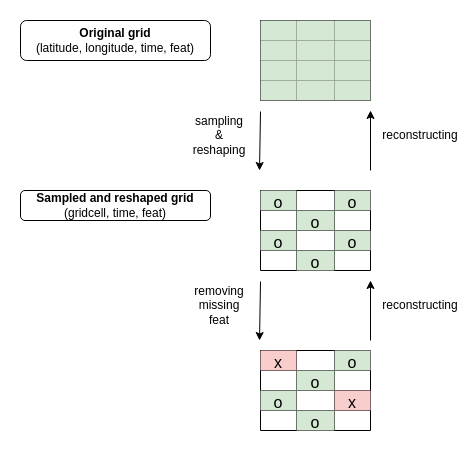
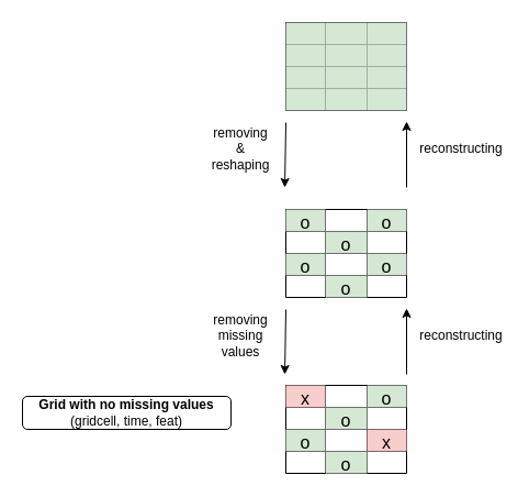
  <mxCell id="0" />
  <mxCell id="1" parent="0" />
- <mxCell id="2" value="&lt;b&gt;Original grid&lt;/b&gt;&lt;br&gt;(latitude, longitude, time, feat)" style="rounded=1;whiteSpace=wrap;html=1;" vertex="1" parent="1"><mxGeometry x="20" y="20" width="190" height="40" as="geometry" /></mxCell>
- <mxCell id="3" value="&lt;b&gt;Sampled and reshaped grid&lt;br&gt;&lt;/b&gt;(gridcell, time, feat)" style="rounded=1;whiteSpace=wrap;html=1;" vertex="1" parent="1"><mxGeometry x="20" y="190" width="190" height="30" as="geometry" /></mxCell>
+ <mxCell id="4" value="&lt;b&gt;Grid with no missing values&lt;br&gt;&lt;/b&gt;(gridcell, time, feat)" style="rounded=1;whiteSpace=wrap;html=1;" vertex="1" parent="1"><mxGeometry x="20" y="360" width="190" height="30" as="geometry" /></mxCell>
  <mxCell id="5" value="" style="shape=table;startSize=0;container=1;collapsible=0;childLayout=tableLayout;fontSize=16;" vertex="1" parent="1"><mxGeometry x="260" y="20" width="110" height="80" as="geometry" /></mxCell>
  <mxCell id="6" value="" style="shape=tableRow;horizontal=0;startSize=0;swimlaneHead=0;swimlaneBody=0;strokeColor=inherit;top=0;left=0;bottom=0;right=0;collapsible=0;dropTarget=0;fillColor=none;points=[[0,0.5],[1,0.5]];portConstraint=eastwest;fontSize=16;" vertex="1" parent="5"><mxGeometry width="110" height="20" as="geometry" /></mxCell>
  <mxCell id="7" value="" style="shape=partialRectangle;html=1;whiteSpace=wrap;connectable=0;strokeColor=#82b366;overflow=hidden;fillColor=#d5e8d4;top=0;left=0;bottom=0;right=0;pointerEvents=1;fontSize=16;perimeterSpacing=2;" vertex="1" parent="6"><mxGeometry width="36" height="20" as="geometry"><mxRectangle width="36" height="20" as="alternateBounds" /></mxGeometry></mxCell>
  <mxCell id="8" value="" style="shape=partialRectangle;html=1;whiteSpace=wrap;connectable=0;strokeColor=#82b366;overflow=hidden;fillColor=#d5e8d4;top=0;left=0;bottom=0;right=0;pointerEvents=1;fontSize=16;perimeterSpacing=2;" vertex="1" parent="6"><mxGeometry x="36" width="38" height="20" as="geometry"><mxRectangle width="38" height="20" as="alternateBounds" /></mxGeometry></mxCell>
  <mxCell id="9" value="" style="shape=partialRectangle;html=1;whiteSpace=wrap;connectable=0;strokeColor=#82b366;overflow=hidden;fillColor=#d5e8d4;top=0;left=0;bottom=0;right=0;pointerEvents=1;fontSize=16;perimeterSpacing=2;" vertex="1" parent="6"><mxGeometry x="74" width="36" height="20" as="geometry"><mxRectangle width="36" height="20" as="alternateBounds" /></mxGeometry></mxCell>
  <mxCell id="10" value="" style="shape=tableRow;horizontal=0;startSize=0;swimlaneHead=0;swimlaneBody=0;strokeColor=inherit;top=0;left=0;bottom=0;right=0;collapsible=0;dropTarget=0;fillColor=none;points=[[0,0.5],[1,0.5]];portConstraint=eastwest;fontSize=16;" vertex="1" parent="5"><mxGeometry y="20" width="110" height="20" as="geometry" /></mxCell>
  <mxCell id="11" value="" style="shape=partialRectangle;html=1;whiteSpace=wrap;connectable=0;strokeColor=#82b366;overflow=hidden;fillColor=#d5e8d4;top=0;left=0;bottom=0;right=0;pointerEvents=1;fontSize=16;perimeterSpacing=2;" vertex="1" parent="10"><mxGeometry width="36" height="20" as="geometry"><mxRectangle width="36" height="20" as="alternateBounds" /></mxGeometry></mxCell>
  <mxCell id="12" value="" style="shape=partialRectangle;html=1;whiteSpace=wrap;connectable=0;strokeColor=#82b366;overflow=hidden;fillColor=#d5e8d4;top=0;left=0;bottom=0;right=0;pointerEvents=1;fontSize=16;perimeterSpacing=2;" vertex="1" parent="10"><mxGeometry x="36" width="38" height="20" as="geometry"><mxRectangle width="38" height="20" as="alternateBounds" /></mxGeometry></mxCell>
  <mxCell id="13" value="" style="shape=partialRectangle;html=1;whiteSpace=wrap;connectable=0;strokeColor=#82b366;overflow=hidden;fillColor=#d5e8d4;top=0;left=0;bottom=0;right=0;pointerEvents=1;fontSize=16;perimeterSpacing=2;" vertex="1" parent="10"><mxGeometry x="74" width="36" height="20" as="geometry"><mxRectangle width="36" height="20" as="alternateBounds" /></mxGeometry></mxCell>
  <mxCell id="14" value="" style="shape=tableRow;horizontal=0;startSize=0;swimlaneHead=0;swimlaneBody=0;strokeColor=inherit;top=0;left=0;bottom=0;right=0;collapsible=0;dropTarget=0;fillColor=none;points=[[0,0.5],[1,0.5]];portConstraint=eastwest;fontSize=16;" vertex="1" parent="5"><mxGeometry y="40" width="110" height="20" as="geometry" /></mxCell>
  <mxCell id="15" value="" style="shape=partialRectangle;html=1;whiteSpace=wrap;connectable=0;strokeColor=#82b366;overflow=hidden;fillColor=#d5e8d4;top=0;left=0;bottom=0;right=0;pointerEvents=1;fontSize=16;perimeterSpacing=2;" vertex="1" parent="14"><mxGeometry width="36" height="20" as="geometry"><mxRectangle width="36" height="20" as="alternateBounds" /></mxGeometry></mxCell>
  <mxCell id="16" value="" style="shape=partialRectangle;html=1;whiteSpace=wrap;connectable=0;strokeColor=#82b366;overflow=hidden;fillColor=#d5e8d4;top=0;left=0;bottom=0;right=0;pointerEvents=1;fontSize=16;perimeterSpacing=2;" vertex="1" parent="14"><mxGeometry x="36" width="38" height="20" as="geometry"><mxRectangle width="38" height="20" as="alternateBounds" /></mxGeometry></mxCell>
  <mxCell id="17" value="" style="shape=partialRectangle;html=1;whiteSpace=wrap;connectable=0;strokeColor=#82b366;overflow=hidden;fillColor=#d5e8d4;top=0;left=0;bottom=0;right=0;pointerEvents=1;fontSize=16;perimeterSpacing=2;" vertex="1" parent="14"><mxGeometry x="74" width="36" height="20" as="geometry"><mxRectangle width="36" height="20" as="alternateBounds" /></mxGeometry></mxCell>
  <mxCell id="18" value="" style="shape=tableRow;horizontal=0;startSize=0;swimlaneHead=0;swimlaneBody=0;strokeColor=inherit;top=0;left=0;bottom=0;right=0;collapsible=0;dropTarget=0;fillColor=none;points=[[0,0.5],[1,0.5]];portConstraint=eastwest;fontSize=16;" vertex="1" parent="5"><mxGeometry y="60" width="110" height="20" as="geometry" /></mxCell>
  <mxCell id="19" value="" style="shape=partialRectangle;html=1;whiteSpace=wrap;connectable=0;strokeColor=#82b366;overflow=hidden;fillColor=#d5e8d4;top=0;left=0;bottom=0;right=0;pointerEvents=1;fontSize=16;perimeterSpacing=2;" vertex="1" parent="18"><mxGeometry width="36" height="20" as="geometry"><mxRectangle width="36" height="20" as="alternateBounds" /></mxGeometry></mxCell>
  <mxCell id="20" value="" style="shape=partialRectangle;html=1;whiteSpace=wrap;connectable=0;strokeColor=#82b366;overflow=hidden;fillColor=#d5e8d4;top=0;left=0;bottom=0;right=0;pointerEvents=1;fontSize=16;perimeterSpacing=2;" vertex="1" parent="18"><mxGeometry x="36" width="38" height="20" as="geometry"><mxRectangle width="38" height="20" as="alternateBounds" /></mxGeometry></mxCell>
  <mxCell id="21" value="" style="shape=partialRectangle;html=1;whiteSpace=wrap;connectable=0;strokeColor=#82b366;overflow=hidden;fillColor=#d5e8d4;top=0;left=0;bottom=0;right=0;pointerEvents=1;fontSize=16;perimeterSpacing=2;" vertex="1" parent="18"><mxGeometry x="74" width="36" height="20" as="geometry"><mxRectangle width="36" height="20" as="alternateBounds" /></mxGeometry></mxCell>
  <mxCell id="22" value="" style="shape=table;startSize=0;container=1;collapsible=0;childLayout=tableLayout;fontSize=16;" vertex="1" parent="1"><mxGeometry x="260" y="350" width="110" height="80" as="geometry" /></mxCell>
  <mxCell id="23" value="" style="shape=tableRow;horizontal=0;startSize=0;swimlaneHead=0;swimlaneBody=0;strokeColor=inherit;top=0;left=0;bottom=0;right=0;collapsible=0;dropTarget=0;fillColor=none;points=[[0,0.5],[1,0.5]];portConstraint=eastwest;fontSize=16;" vertex="1" parent="22"><mxGeometry width="110" height="20" as="geometry" /></mxCell>
  <mxCell id="24" value="x" style="shape=partialRectangle;html=1;whiteSpace=wrap;connectable=0;strokeColor=#b85450;overflow=hidden;fillColor=#f8cecc;top=0;left=0;bottom=0;right=0;pointerEvents=1;fontSize=16;" vertex="1" parent="23"><mxGeometry width="36" height="20" as="geometry"><mxRectangle width="36" height="20" as="alternateBounds" /></mxGeometry></mxCell>
  <mxCell id="25" value="" style="shape=partialRectangle;html=1;whiteSpace=wrap;connectable=0;strokeColor=inherit;overflow=hidden;fillColor=none;top=0;left=0;bottom=0;right=0;pointerEvents=1;fontSize=16;" vertex="1" parent="23"><mxGeometry x="36" width="38" height="20" as="geometry"><mxRectangle width="38" height="20" as="alternateBounds" /></mxGeometry></mxCell>
  <mxCell id="26" value="o" style="shape=partialRectangle;html=1;whiteSpace=wrap;connectable=0;strokeColor=#82b366;overflow=hidden;fillColor=#d5e8d4;top=0;left=0;bottom=0;right=0;pointerEvents=1;fontSize=16;" vertex="1" parent="23"><mxGeometry x="74" width="36" height="20" as="geometry"><mxRectangle width="36" height="20" as="alternateBounds" /></mxGeometry></mxCell>
  <mxCell id="27" value="" style="shape=tableRow;horizontal=0;startSize=0;swimlaneHead=0;swimlaneBody=0;strokeColor=inherit;top=0;left=0;bottom=0;right=0;collapsible=0;dropTarget=0;fillColor=none;points=[[0,0.5],[1,0.5]];portConstraint=eastwest;fontSize=16;" vertex="1" parent="22"><mxGeometry y="20" width="110" height="20" as="geometry" /></mxCell>
  <mxCell id="28" value="" style="shape=partialRectangle;html=1;whiteSpace=wrap;connectable=0;strokeColor=inherit;overflow=hidden;fillColor=none;top=0;left=0;bottom=0;right=0;pointerEvents=1;fontSize=16;" vertex="1" parent="27"><mxGeometry width="36" height="20" as="geometry"><mxRectangle width="36" height="20" as="alternateBounds" /></mxGeometry></mxCell>
  <mxCell id="29" value="o" style="shape=partialRectangle;html=1;whiteSpace=wrap;connectable=0;strokeColor=#82b366;overflow=hidden;fillColor=#d5e8d4;top=0;left=0;bottom=0;right=0;pointerEvents=1;fontSize=16;" vertex="1" parent="27"><mxGeometry x="36" width="38" height="20" as="geometry"><mxRectangle width="38" height="20" as="alternateBounds" /></mxGeometry></mxCell>
  <mxCell id="30" value="" style="shape=partialRectangle;html=1;whiteSpace=wrap;connectable=0;strokeColor=inherit;overflow=hidden;fillColor=none;top=0;left=0;bottom=0;right=0;pointerEvents=1;fontSize=16;" vertex="1" parent="27"><mxGeometry x="74" width="36" height="20" as="geometry"><mxRectangle width="36" height="20" as="alternateBounds" /></mxGeometry></mxCell>
  <mxCell id="31" value="" style="shape=tableRow;horizontal=0;startSize=0;swimlaneHead=0;swimlaneBody=0;strokeColor=inherit;top=0;left=0;bottom=0;right=0;collapsible=0;dropTarget=0;fillColor=none;points=[[0,0.5],[1,0.5]];portConstraint=eastwest;fontSize=16;" vertex="1" parent="22"><mxGeometry y="40" width="110" height="20" as="geometry" /></mxCell>
  <mxCell id="32" value="o" style="shape=partialRectangle;html=1;whiteSpace=wrap;connectable=0;strokeColor=#82b366;overflow=hidden;fillColor=#d5e8d4;top=0;left=0;bottom=0;right=0;pointerEvents=1;fontSize=16;" vertex="1" parent="31"><mxGeometry width="36" height="20" as="geometry"><mxRectangle width="36" height="20" as="alternateBounds" /></mxGeometry></mxCell>
  <mxCell id="33" value="" style="shape=partialRectangle;html=1;whiteSpace=wrap;connectable=0;strokeColor=inherit;overflow=hidden;fillColor=none;top=0;left=0;bottom=0;right=0;pointerEvents=1;fontSize=16;" vertex="1" parent="31"><mxGeometry x="36" width="38" height="20" as="geometry"><mxRectangle width="38" height="20" as="alternateBounds" /></mxGeometry></mxCell>
  <mxCell id="34" value="x" style="shape=partialRectangle;html=1;whiteSpace=wrap;connectable=0;strokeColor=#b85450;overflow=hidden;fillColor=#f8cecc;top=0;left=0;bottom=0;right=0;pointerEvents=1;fontSize=16;" vertex="1" parent="31"><mxGeometry x="74" width="36" height="20" as="geometry"><mxRectangle width="36" height="20" as="alternateBounds" /></mxGeometry></mxCell>
  <mxCell id="35" value="" style="shape=tableRow;horizontal=0;startSize=0;swimlaneHead=0;swimlaneBody=0;strokeColor=inherit;top=0;left=0;bottom=0;right=0;collapsible=0;dropTarget=0;fillColor=none;points=[[0,0.5],[1,0.5]];portConstraint=eastwest;fontSize=16;" vertex="1" parent="22"><mxGeometry y="60" width="110" height="20" as="geometry" /></mxCell>
  <mxCell id="36" value="" style="shape=partialRectangle;html=1;whiteSpace=wrap;connectable=0;strokeColor=inherit;overflow=hidden;fillColor=none;top=0;left=0;bottom=0;right=0;pointerEvents=1;fontSize=16;" vertex="1" parent="35"><mxGeometry width="36" height="20" as="geometry"><mxRectangle width="36" height="20" as="alternateBounds" /></mxGeometry></mxCell>
  <mxCell id="37" value="o" style="shape=partialRectangle;html=1;whiteSpace=wrap;connectable=0;strokeColor=#82b366;overflow=hidden;fillColor=#d5e8d4;top=0;left=0;bottom=0;right=0;pointerEvents=1;fontSize=16;" vertex="1" parent="35"><mxGeometry x="36" width="38" height="20" as="geometry"><mxRectangle width="38" height="20" as="alternateBounds" /></mxGeometry></mxCell>
  <mxCell id="38" value="" style="shape=partialRectangle;html=1;whiteSpace=wrap;connectable=0;strokeColor=inherit;overflow=hidden;fillColor=none;top=0;left=0;bottom=0;right=0;pointerEvents=1;fontSize=16;" vertex="1" parent="35"><mxGeometry x="74" width="36" height="20" as="geometry"><mxRectangle width="36" height="20" as="alternateBounds" /></mxGeometry></mxCell>
  <mxCell id="39" value="" style="shape=table;startSize=0;container=1;collapsible=0;childLayout=tableLayout;fontSize=16;" vertex="1" parent="1"><mxGeometry x="260" y="190" width="110" height="80" as="geometry" /></mxCell>
  <mxCell id="40" value="" style="shape=tableRow;horizontal=0;startSize=0;swimlaneHead=0;swimlaneBody=0;strokeColor=inherit;top=0;left=0;bottom=0;right=0;collapsible=0;dropTarget=0;fillColor=none;points=[[0,0.5],[1,0.5]];portConstraint=eastwest;fontSize=16;" vertex="1" parent="39"><mxGeometry width="110" height="20" as="geometry" /></mxCell>
  <mxCell id="41" value="o" style="shape=partialRectangle;html=1;whiteSpace=wrap;connectable=0;strokeColor=#82b366;overflow=hidden;fillColor=#d5e8d4;top=0;left=0;bottom=0;right=0;pointerEvents=1;fontSize=16;" vertex="1" parent="40"><mxGeometry width="36" height="20" as="geometry"><mxRectangle width="36" height="20" as="alternateBounds" /></mxGeometry></mxCell>
  <mxCell id="42" value="" style="shape=partialRectangle;html=1;whiteSpace=wrap;connectable=0;strokeColor=inherit;overflow=hidden;fillColor=none;top=0;left=0;bottom=0;right=0;pointerEvents=1;fontSize=16;" vertex="1" parent="40"><mxGeometry x="36" width="38" height="20" as="geometry"><mxRectangle width="38" height="20" as="alternateBounds" /></mxGeometry></mxCell>
  <mxCell id="43" value="o" style="shape=partialRectangle;html=1;whiteSpace=wrap;connectable=0;strokeColor=#82b366;overflow=hidden;fillColor=#d5e8d4;top=0;left=0;bottom=0;right=0;pointerEvents=1;fontSize=16;" vertex="1" parent="40"><mxGeometry x="74" width="36" height="20" as="geometry"><mxRectangle width="36" height="20" as="alternateBounds" /></mxGeometry></mxCell>
  <mxCell id="44" value="" style="shape=tableRow;horizontal=0;startSize=0;swimlaneHead=0;swimlaneBody=0;strokeColor=inherit;top=0;left=0;bottom=0;right=0;collapsible=0;dropTarget=0;fillColor=none;points=[[0,0.5],[1,0.5]];portConstraint=eastwest;fontSize=16;" vertex="1" parent="39"><mxGeometry y="20" width="110" height="20" as="geometry" /></mxCell>
  <mxCell id="45" value="" style="shape=partialRectangle;html=1;whiteSpace=wrap;connectable=0;strokeColor=inherit;overflow=hidden;fillColor=none;top=0;left=0;bottom=0;right=0;pointerEvents=1;fontSize=16;" vertex="1" parent="44"><mxGeometry width="36" height="20" as="geometry"><mxRectangle width="36" height="20" as="alternateBounds" /></mxGeometry></mxCell>
  <mxCell id="46" value="o" style="shape=partialRectangle;html=1;whiteSpace=wrap;connectable=0;strokeColor=#82b366;overflow=hidden;fillColor=#d5e8d4;top=0;left=0;bottom=0;right=0;pointerEvents=1;fontSize=16;" vertex="1" parent="44"><mxGeometry x="36" width="38" height="20" as="geometry"><mxRectangle width="38" height="20" as="alternateBounds" /></mxGeometry></mxCell>
  <mxCell id="47" value="" style="shape=partialRectangle;html=1;whiteSpace=wrap;connectable=0;strokeColor=inherit;overflow=hidden;fillColor=none;top=0;left=0;bottom=0;right=0;pointerEvents=1;fontSize=16;" vertex="1" parent="44"><mxGeometry x="74" width="36" height="20" as="geometry"><mxRectangle width="36" height="20" as="alternateBounds" /></mxGeometry></mxCell>
  <mxCell id="48" value="" style="shape=tableRow;horizontal=0;startSize=0;swimlaneHead=0;swimlaneBody=0;strokeColor=inherit;top=0;left=0;bottom=0;right=0;collapsible=0;dropTarget=0;fillColor=none;points=[[0,0.5],[1,0.5]];portConstraint=eastwest;fontSize=16;" vertex="1" parent="39"><mxGeometry y="40" width="110" height="20" as="geometry" /></mxCell>
  <mxCell id="49" value="o" style="shape=partialRectangle;html=1;whiteSpace=wrap;connectable=0;strokeColor=#82b366;overflow=hidden;fillColor=#d5e8d4;top=0;left=0;bottom=0;right=0;pointerEvents=1;fontSize=16;" vertex="1" parent="48"><mxGeometry width="36" height="20" as="geometry"><mxRectangle width="36" height="20" as="alternateBounds" /></mxGeometry></mxCell>
  <mxCell id="50" value="" style="shape=partialRectangle;html=1;whiteSpace=wrap;connectable=0;strokeColor=inherit;overflow=hidden;fillColor=none;top=0;left=0;bottom=0;right=0;pointerEvents=1;fontSize=16;" vertex="1" parent="48"><mxGeometry x="36" width="38" height="20" as="geometry"><mxRectangle width="38" height="20" as="alternateBounds" /></mxGeometry></mxCell>
  <mxCell id="51" value="o" style="shape=partialRectangle;html=1;whiteSpace=wrap;connectable=0;strokeColor=#82b366;overflow=hidden;fillColor=#d5e8d4;top=0;left=0;bottom=0;right=0;pointerEvents=1;fontSize=16;" vertex="1" parent="48"><mxGeometry x="74" width="36" height="20" as="geometry"><mxRectangle width="36" height="20" as="alternateBounds" /></mxGeometry></mxCell>
  <mxCell id="52" value="" style="shape=tableRow;horizontal=0;startSize=0;swimlaneHead=0;swimlaneBody=0;strokeColor=inherit;top=0;left=0;bottom=0;right=0;collapsible=0;dropTarget=0;fillColor=none;points=[[0,0.5],[1,0.5]];portConstraint=eastwest;fontSize=16;" vertex="1" parent="39"><mxGeometry y="60" width="110" height="20" as="geometry" /></mxCell>
  <mxCell id="53" value="" style="shape=partialRectangle;html=1;whiteSpace=wrap;connectable=0;strokeColor=inherit;overflow=hidden;fillColor=none;top=0;left=0;bottom=0;right=0;pointerEvents=1;fontSize=16;" vertex="1" parent="52"><mxGeometry width="36" height="20" as="geometry"><mxRectangle width="36" height="20" as="alternateBounds" /></mxGeometry></mxCell>
  <mxCell id="54" value="o" style="shape=partialRectangle;html=1;whiteSpace=wrap;connectable=0;strokeColor=#82b366;overflow=hidden;fillColor=#d5e8d4;top=0;left=0;bottom=0;right=0;pointerEvents=1;fontSize=16;" vertex="1" parent="52"><mxGeometry x="36" width="38" height="20" as="geometry"><mxRectangle width="38" height="20" as="alternateBounds" /></mxGeometry></mxCell>
  <mxCell id="55" value="" style="shape=partialRectangle;html=1;whiteSpace=wrap;connectable=0;strokeColor=inherit;overflow=hidden;fillColor=none;top=0;left=0;bottom=0;right=0;pointerEvents=1;fontSize=16;" vertex="1" parent="52"><mxGeometry x="74" width="36" height="20" as="geometry"><mxRectangle width="36" height="20" as="alternateBounds" /></mxGeometry></mxCell>
  <mxCell id="56" value="" style="endArrow=classic;html=1;rounded=0;exitX=0.827;exitY=1.55;exitDx=0;exitDy=0;exitPerimeter=0;" edge="1" parent="1"><mxGeometry width="50" height="50" relative="1" as="geometry"><mxPoint x="260" y="111" as="sourcePoint" /><mxPoint x="259.03" y="170" as="targetPoint" /></mxGeometry></mxCell>
- <mxCell id="57" value="sampling &amp;amp;&lt;br&gt;reshaping" style="text;html=1;strokeColor=none;fillColor=none;align=center;verticalAlign=middle;whiteSpace=wrap;rounded=0;" vertex="1" parent="1"><mxGeometry x="189.03" y="120" width="60" height="30" as="geometry" /></mxCell>
+ <mxCell id="57" value="removing &amp;amp;&lt;br&gt;reshaping" style="text;html=1;strokeColor=none;fillColor=none;align=center;verticalAlign=middle;whiteSpace=wrap;rounded=0;" vertex="1" parent="1"><mxGeometry x="189.03" y="120" width="60" height="30" as="geometry" /></mxCell>
  <mxCell id="58" value="" style="endArrow=classic;html=1;rounded=0;" edge="1" parent="1"><mxGeometry width="50" height="50" relative="1" as="geometry"><mxPoint x="370" y="170" as="sourcePoint" /><mxPoint x="370" y="110" as="targetPoint" /></mxGeometry></mxCell>
  <mxCell id="59" value="reconstructing" style="text;html=1;strokeColor=none;fillColor=none;align=center;verticalAlign=middle;whiteSpace=wrap;rounded=0;" vertex="1" parent="1"><mxGeometry x="390" y="120" width="60" height="30" as="geometry" /></mxCell>
  <mxCell id="60" value="" style="endArrow=classic;html=1;rounded=0;exitX=0.827;exitY=1.55;exitDx=0;exitDy=0;exitPerimeter=0;" edge="1" parent="1"><mxGeometry width="50" height="50" relative="1" as="geometry"><mxPoint x="260" y="281" as="sourcePoint" /><mxPoint x="259.03" y="340" as="targetPoint" /></mxGeometry></mxCell>
- <mxCell id="61" value="removing&lt;br&gt;missing feat" style="text;html=1;strokeColor=none;fillColor=none;align=center;verticalAlign=middle;whiteSpace=wrap;rounded=0;" vertex="1" parent="1"><mxGeometry x="189.03" y="290" width="60" height="30" as="geometry" /></mxCell>
+ <mxCell id="61" value="removing&lt;br&gt;missing values" style="text;html=1;strokeColor=none;fillColor=none;align=center;verticalAlign=middle;whiteSpace=wrap;rounded=0;" vertex="1" parent="1"><mxGeometry x="189.03" y="290" width="60" height="30" as="geometry" /></mxCell>
  <mxCell id="62" value="" style="endArrow=classic;html=1;rounded=0;" edge="1" parent="1"><mxGeometry width="50" height="50" relative="1" as="geometry"><mxPoint x="370" y="340" as="sourcePoint" /><mxPoint x="370" y="280" as="targetPoint" /></mxGeometry></mxCell>
  <mxCell id="63" value="reconstructing" style="text;html=1;strokeColor=none;fillColor=none;align=center;verticalAlign=middle;whiteSpace=wrap;rounded=0;" vertex="1" parent="1"><mxGeometry x="390" y="290" width="60" height="30" as="geometry" /></mxCell>
